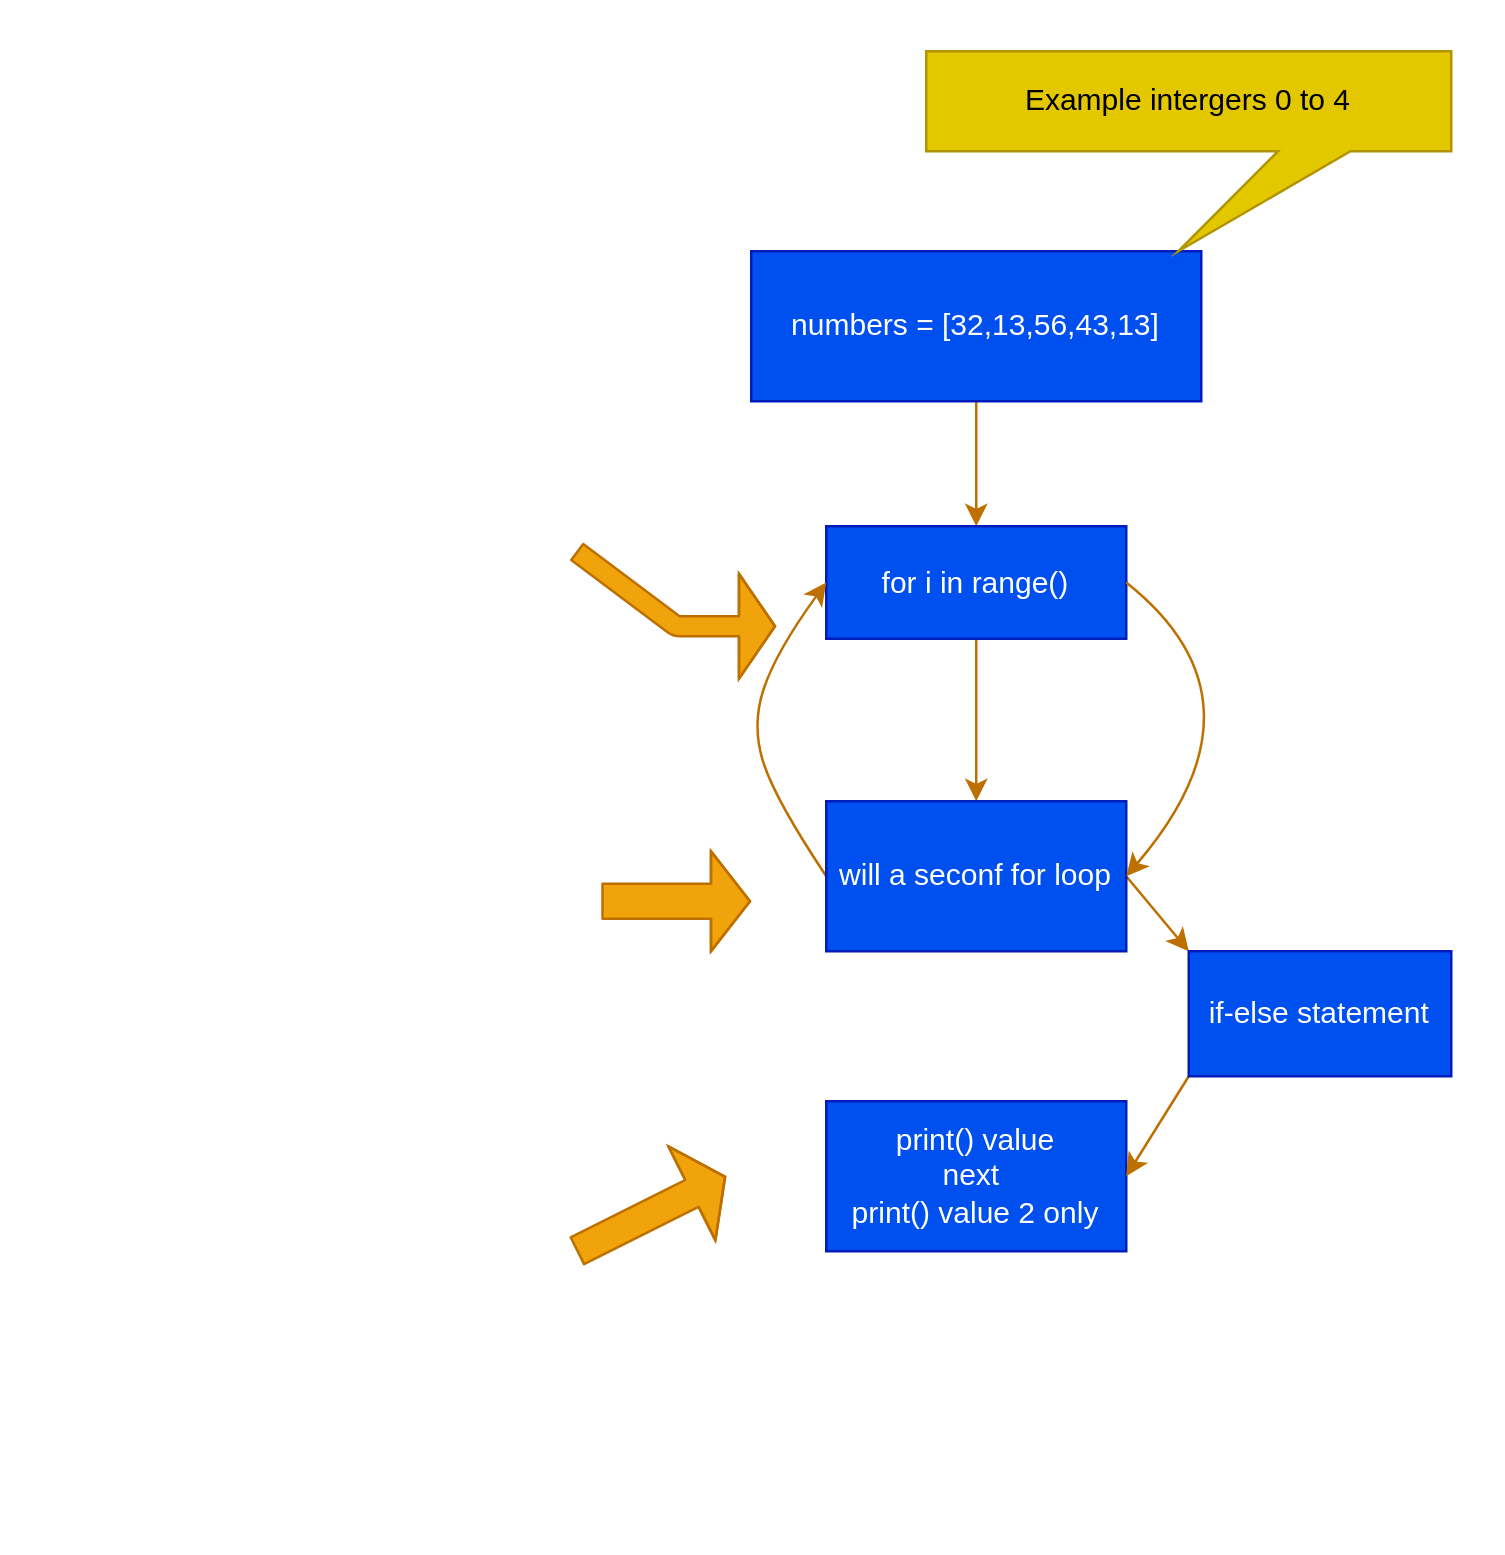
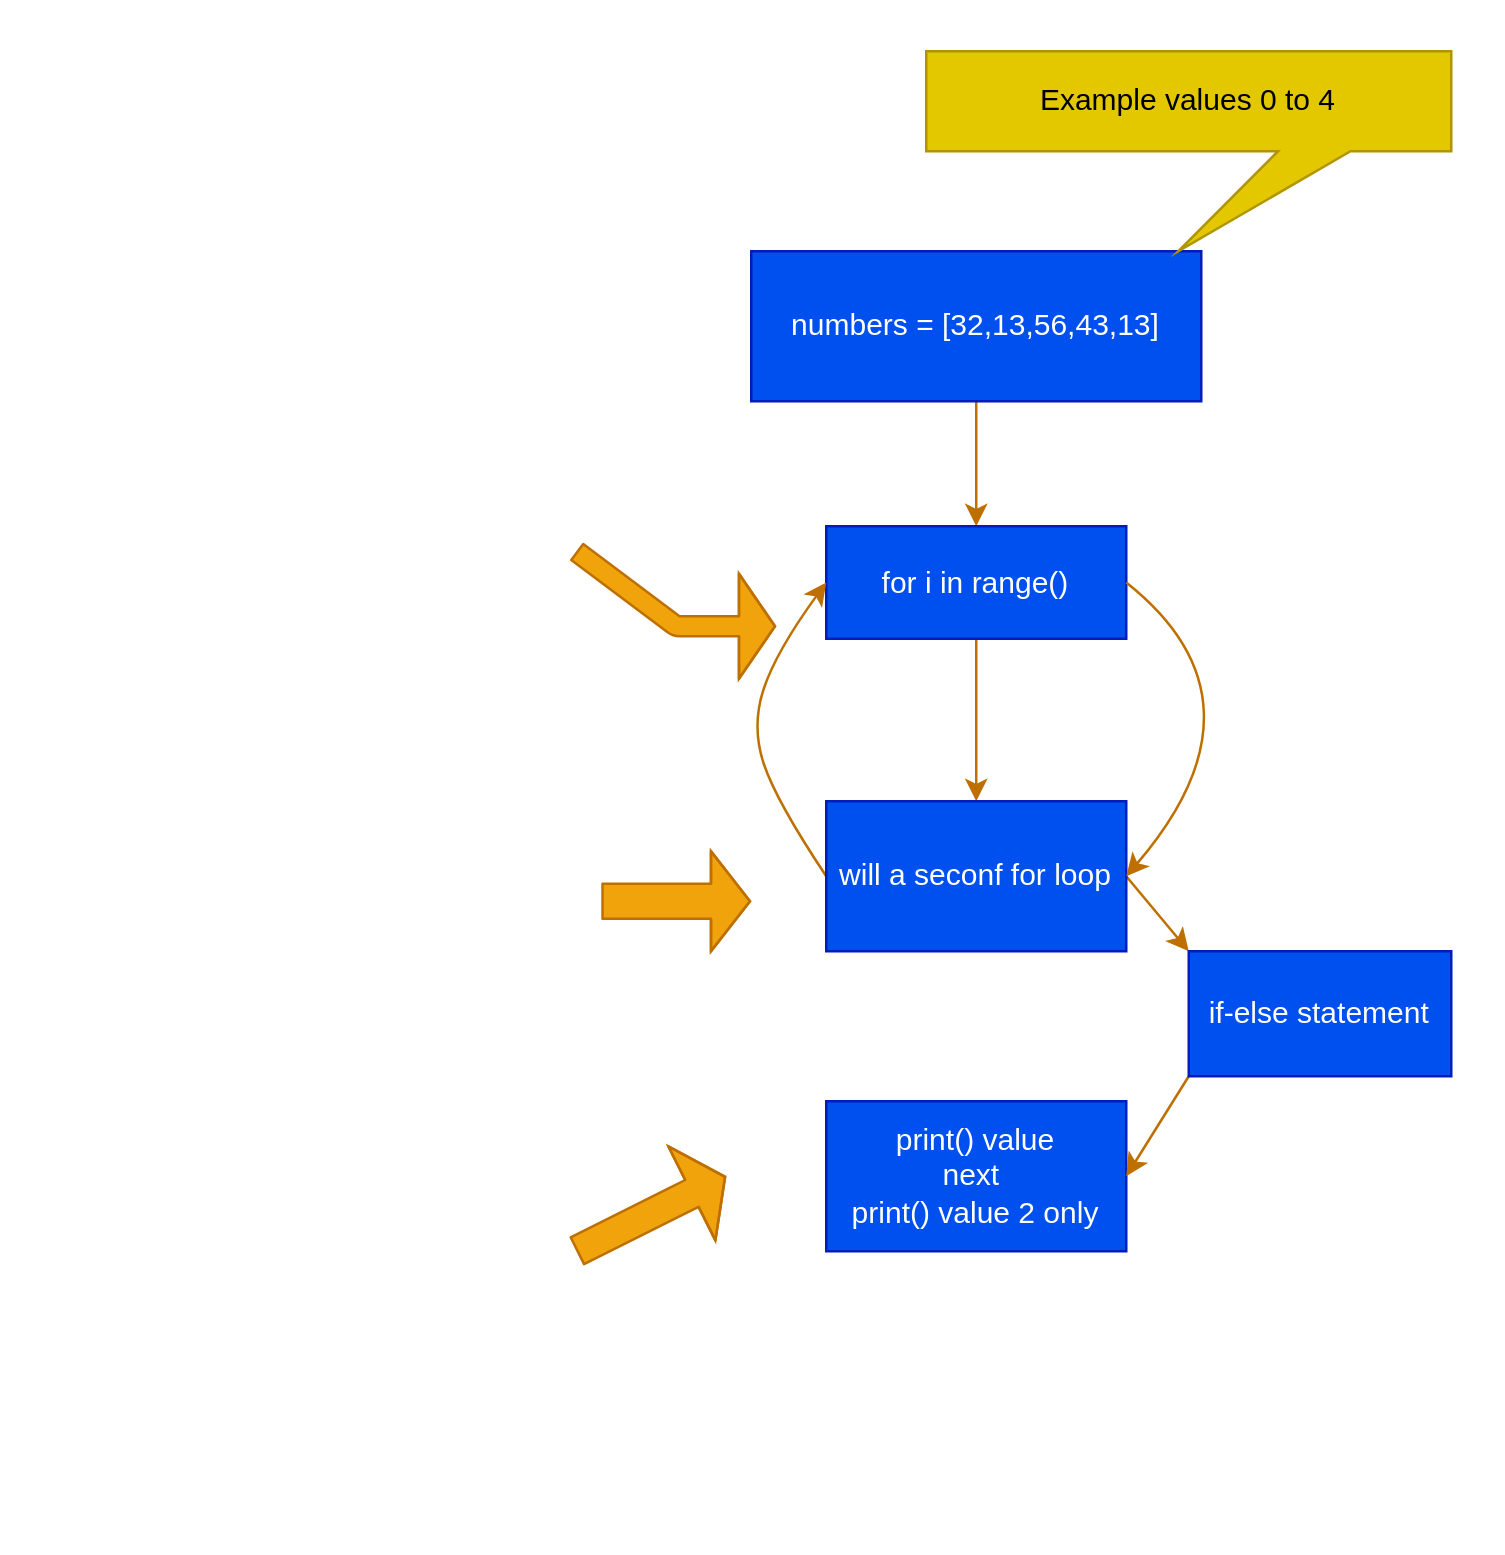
  <mxCell id="0" />
  <mxCell id="1" parent="0" />
  <mxCell id="2" style="edgeStyle=none;html=1;exitX=0.5;exitY=1;exitDx=0;exitDy=0;entryX=0.5;entryY=0;entryDx=0;entryDy=0;fontColor=#FFFFFF;fillColor=#f0a30a;strokeColor=#BD7000;" edge="1" parent="1" source="3" target="6"><mxGeometry relative="1" as="geometry" /></mxCell>
  <mxCell id="3" value="numbers = [32,13,56,43,13]" style="rounded=0;whiteSpace=wrap;html=1;fillColor=#0050ef;fontColor=#ffffff;strokeColor=#001DBC;" parent="1" vertex="1"><mxGeometry x="300" y="100" width="180" height="60" as="geometry" /></mxCell>
- <mxCell id="4" value="&lt;div style=&quot;font-family: Consolas, &amp;quot;Courier New&amp;quot;, monospace; font-size: 14px; line-height: 19px;&quot;&gt;&lt;div style=&quot;line-height: 19px;&quot;&gt;&lt;span style=&quot;font-family: Helvetica; font-size: 12px;&quot;&gt;Example intergers 0 to 4&lt;/span&gt;&lt;br&gt;&lt;/div&gt;&lt;/div&gt;" style="shape=callout;whiteSpace=wrap;html=1;perimeter=calloutPerimeter;fontColor=#000000;fillColor=#e3c800;strokeColor=#B09500;position2=0.48;size=40;position=0.67;base=29;" parent="1" vertex="1"><mxGeometry x="370" width="210" height="80" as="geometry" y="20" /></mxCell>
+ <mxCell id="4" value="&lt;div style=&quot;font-family: Consolas, &amp;quot;Courier New&amp;quot;, monospace; font-size: 14px; line-height: 19px;&quot;&gt;&lt;div style=&quot;line-height: 19px;&quot;&gt;&lt;span style=&quot;font-family: Helvetica; font-size: 12px;&quot;&gt;Example values 0 to 4&lt;/span&gt;&lt;br&gt;&lt;/div&gt;&lt;/div&gt;" style="shape=callout;whiteSpace=wrap;html=1;perimeter=calloutPerimeter;fontColor=#000000;fillColor=#e3c800;strokeColor=#B09500;position2=0.48;size=40;position=0.67;base=29;" parent="1" vertex="1"><mxGeometry x="370" width="210" height="80" as="geometry" y="20" /></mxCell>
  <mxCell id="5" style="edgeStyle=none;html=1;exitX=0.5;exitY=1;exitDx=0;exitDy=0;fontColor=#FFFF00;fillColor=#f0a30a;strokeColor=#BD7000;" edge="1" parent="1" source="6"><mxGeometry relative="1" as="geometry"><mxPoint x="390" y="320" as="targetPoint" /></mxGeometry></mxCell>
  <mxCell id="6" value="for i in range()" style="rounded=0;whiteSpace=wrap;html=1;fillColor=#0050ef;fontColor=#ffffff;strokeColor=#001DBC;" vertex="1" parent="1"><mxGeometry x="330" y="210" width="120" height="45" as="geometry" /></mxCell>
  <mxCell id="7" style="edgeStyle=none;html=1;exitX=1;exitY=0.5;exitDx=0;exitDy=0;entryX=0;entryY=0;entryDx=0;entryDy=0;fontColor=#FFFF00;fillColor=#f0a30a;strokeColor=#BD7000;" edge="1" parent="1" source="9" target="18"><mxGeometry relative="1" as="geometry" /></mxCell>
  <mxCell id="8" style="edgeStyle=none;curved=1;html=1;exitX=0;exitY=0.5;exitDx=0;exitDy=0;fontColor=#FFFF00;entryX=0;entryY=0.5;entryDx=0;entryDy=0;fillColor=#f0a30a;strokeColor=#BD7000;" edge="1" parent="1" source="9" target="6"><mxGeometry relative="1" as="geometry"><mxPoint x="290" y="290" as="targetPoint" /><Array as="points"><mxPoint x="310" y="320" /><mxPoint x="300" y="290" /><mxPoint x="310" y="260" /></Array></mxGeometry></mxCell>
  <mxCell id="9" value="&lt;font color=&quot;#ffffff&quot;&gt;will a seconf for loop&lt;/font&gt;" style="rounded=0;whiteSpace=wrap;html=1;labelBackgroundColor=none;fontColor=#ffffff;fillColor=#0050ef;strokeColor=#001DBC;" vertex="1" parent="1"><mxGeometry x="330" y="320" width="120" height="60" as="geometry" /></mxCell>
  <mxCell id="10" value="&lt;h1&gt;For loop 1&lt;/h1&gt;&lt;p&gt;&lt;span style=&quot;text-align: center;&quot;&gt;Use a for loop to control to control the flow structure. Since we know the number of intergers its best to use a for loop&lt;/span&gt;&lt;br&gt;&lt;/p&gt;" style="text;html=1;strokeColor=none;fillColor=none;spacing=5;spacingTop=-20;whiteSpace=wrap;overflow=hidden;rounded=0;labelBackgroundColor=none;fontColor=#FFFFFF;" vertex="1" parent="1"><mxGeometry x="80" y="70" width="180" height="140" as="geometry" /></mxCell>
  <mxCell id="11" value="" style="shape=flexArrow;endArrow=classic;html=1;fontColor=#FFFFFF;width=8;endSize=4.47;endWidth=33;fillColor=#f0a30a;strokeColor=#BD7000;" edge="1" parent="1"><mxGeometry width="50" height="50" relative="1" as="geometry"><mxPoint x="230" y="220" as="sourcePoint" /><mxPoint x="310" y="250" as="targetPoint" /><Array as="points"><mxPoint x="270" y="250" /></Array></mxGeometry></mxCell>
  <mxCell id="12" value="&lt;h1&gt;For loop 2&lt;/h1&gt;&lt;p&gt;The second for loop will serve to control the first loop from terminating and printing values.&amp;nbsp;&lt;/p&gt;" style="text;html=1;strokeColor=none;fillColor=none;spacing=5;spacingTop=-20;whiteSpace=wrap;overflow=hidden;rounded=0;labelBackgroundColor=none;fontColor=#FFFFFF;" vertex="1" parent="1"><mxGeometry x="20" y="300" width="190" height="120" as="geometry" /></mxCell>
  <mxCell id="13" value="" style="shape=flexArrow;endArrow=classic;html=1;fontColor=#FFFF00;endWidth=25;endSize=4.87;width=14;fillColor=#f0a30a;strokeColor=#BD7000;" edge="1" parent="1"><mxGeometry width="50" height="50" relative="1" as="geometry"><mxPoint x="240" y="360" as="sourcePoint" /><mxPoint x="300" y="360" as="targetPoint" /><Array as="points"><mxPoint x="270" y="360" /></Array></mxGeometry></mxCell>
  <mxCell id="14" value="&lt;font color=&quot;#ffffff&quot;&gt;print() value&lt;br&gt;next&amp;nbsp;&lt;br&gt;print() value 2 only&lt;br&gt;&lt;/font&gt;" style="rounded=0;whiteSpace=wrap;html=1;labelBackgroundColor=none;fontColor=#ffffff;fillColor=#0050ef;strokeColor=#001DBC;" vertex="1" parent="1"><mxGeometry x="330" y="440" width="120" height="60" as="geometry" /></mxCell>
  <mxCell id="15" value="&lt;h1&gt;Conditions&lt;/h1&gt;&lt;p&gt;Once the first index number is obtained from the array set conditons of what should be printed and how it should go about obtaining the next number.&amp;nbsp;&amp;nbsp;&lt;/p&gt;" style="text;html=1;strokeColor=none;fillColor=none;spacing=5;spacingTop=-20;whiteSpace=wrap;overflow=hidden;rounded=0;labelBackgroundColor=none;fontColor=#FFFFFF;" vertex="1" parent="1"><mxGeometry x="20" y="440" width="190" height="160" as="geometry" /></mxCell>
  <mxCell id="16" value="" style="shape=flexArrow;endArrow=classic;html=1;fontColor=#FFFF00;endWidth=29;endSize=4.62;width=12;fillColor=#f0a30a;strokeColor=#BD7000;" edge="1" parent="1"><mxGeometry width="50" height="50" relative="1" as="geometry"><mxPoint x="230" y="500" as="sourcePoint" /><mxPoint x="290" y="470" as="targetPoint" /><Array as="points"><mxPoint x="270" y="480" /></Array></mxGeometry></mxCell>
  <mxCell id="17" style="edgeStyle=none;html=1;exitX=0;exitY=1;exitDx=0;exitDy=0;entryX=1;entryY=0.5;entryDx=0;entryDy=0;fontColor=#FFFF00;fillColor=#f0a30a;strokeColor=#BD7000;" edge="1" parent="1" source="18" target="14"><mxGeometry relative="1" as="geometry" /></mxCell>
  <mxCell id="18" value="if-else statement" style="rounded=0;whiteSpace=wrap;html=1;labelBackgroundColor=none;fontColor=#ffffff;fillColor=#0050ef;strokeColor=#001DBC;" vertex="1" parent="1"><mxGeometry x="475" y="380" width="105" height="50" as="geometry" /></mxCell>
  <mxCell id="19" value="" style="endArrow=classic;html=1;fontColor=#FFFF00;curved=1;exitX=1;exitY=0.5;exitDx=0;exitDy=0;entryX=1;entryY=0.5;entryDx=0;entryDy=0;fillColor=#f0a30a;strokeColor=#BD7000;" edge="1" parent="1" source="6" target="9"><mxGeometry width="50" height="50" relative="1" as="geometry"><mxPoint x="610" y="270" as="sourcePoint" /><mxPoint x="510" y="330" as="targetPoint" /><Array as="points"><mxPoint x="510" y="280" /></Array></mxGeometry></mxCell>
